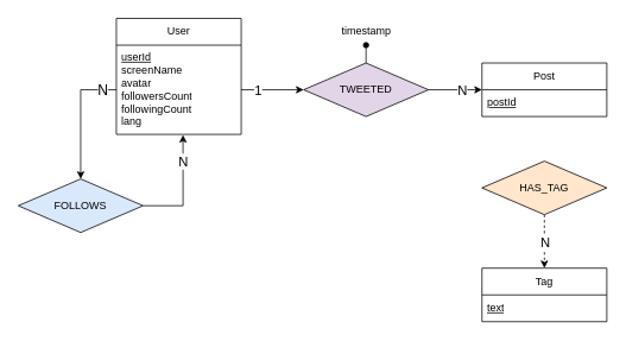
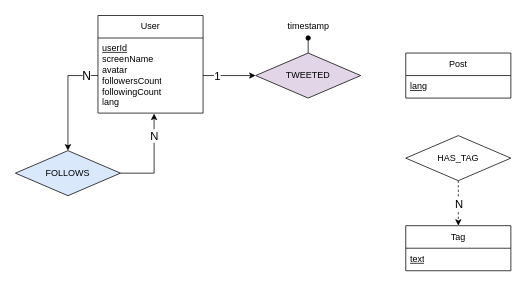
  <mxCell id="0" />
  <mxCell id="1" parent="0" />
  <mxCell id="2" value="User" style="swimlane;fontStyle=0;childLayout=stackLayout;horizontal=1;startSize=30;horizontalStack=0;resizeParent=1;resizeParentMax=0;resizeLast=0;collapsible=1;marginBottom=0;whiteSpace=wrap;html=1;" vertex="1" parent="1"><mxGeometry x="130" y="20" width="140" height="130" as="geometry" /></mxCell>
  <mxCell id="3" value="&lt;u&gt;userId&lt;/u&gt;&lt;br&gt;screenName&lt;br&gt;avatar&lt;br&gt;followersCount&lt;br&gt;followingCount&lt;br&gt;lang" style="text;strokeColor=none;fillColor=none;align=left;verticalAlign=middle;spacingLeft=4;spacingRight=4;overflow=hidden;points=[[0,0.5],[1,0.5]];portConstraint=eastwest;rotatable=0;whiteSpace=wrap;html=1;" vertex="1" parent="2"><mxGeometry y="30" width="140" height="100" as="geometry" /></mxCell>
  <mxCell id="4" style="edgeStyle=orthogonalEdgeStyle;rounded=0;orthogonalLoop=1;jettySize=auto;html=1;exitX=1;exitY=0.5;exitDx=0;exitDy=0;entryX=0.534;entryY=1.006;entryDx=0;entryDy=0;entryPerimeter=0;" edge="1" parent="1" source="6" target="3"><mxGeometry relative="1" as="geometry" /></mxCell>
  <mxCell id="5" value="&lt;font style=&quot;font-size: 15px;&quot;&gt;N&lt;/font&gt;" style="edgeLabel;html=1;align=center;verticalAlign=middle;resizable=0;points=[];" vertex="1" connectable="0" parent="4"><mxGeometry x="0.732" relative="1" as="geometry"><mxPoint y="13" as="offset" /></mxGeometry></mxCell>
  <mxCell id="6" value="FOLLOWS" style="rhombus;whiteSpace=wrap;html=1;fillColor=#dae8fc;" vertex="1" parent="1"><mxGeometry x="20" y="200" width="140" height="60" as="geometry" /></mxCell>
- <mxCell id="7" style="edgeStyle=orthogonalEdgeStyle;rounded=0;orthogonalLoop=1;jettySize=auto;html=1;exitX=1;exitY=0.5;exitDx=0;exitDy=0;entryX=0;entryY=0.5;entryDx=0;entryDy=0;" edge="1" parent="1" source="10" target="16"><mxGeometry relative="1" as="geometry" /></mxCell>
- <mxCell id="8" value="&lt;font style=&quot;font-size: 15px;&quot;&gt;N&lt;/font&gt;" style="edgeLabel;html=1;align=center;verticalAlign=middle;resizable=0;points=[];" vertex="1" connectable="0" parent="7"><mxGeometry x="0.395" relative="1" as="geometry"><mxPoint x="-5" as="offset" /></mxGeometry></mxCell>
  <mxCell id="9" style="edgeStyle=orthogonalEdgeStyle;rounded=0;orthogonalLoop=1;jettySize=auto;html=1;exitX=0.5;exitY=0;exitDx=0;exitDy=0;endArrow=oval;endFill=1;" edge="1" parent="1" source="10"><mxGeometry relative="1" as="geometry"><mxPoint x="410" y="50" as="targetPoint" /></mxGeometry></mxCell>
  <mxCell id="10" value="TWEETED" style="rhombus;whiteSpace=wrap;html=1;fillColor=#e1d5e7;" vertex="1" parent="1"><mxGeometry x="340" y="70" width="140" height="60" as="geometry" /></mxCell>
  <mxCell id="11" style="edgeStyle=orthogonalEdgeStyle;rounded=0;orthogonalLoop=1;jettySize=auto;html=1;exitX=0.5;exitY=1;exitDx=0;exitDy=0;entryX=0.5;entryY=0;entryDx=0;entryDy=0;dashed=1;" edge="1" parent="1" source="13" target="14"><mxGeometry relative="1" as="geometry" /></mxCell>
  <mxCell id="12" value="&lt;font style=&quot;font-size: 15px;&quot;&gt;N&lt;/font&gt;" style="edgeLabel;html=1;align=center;verticalAlign=middle;resizable=0;points=[];" vertex="1" connectable="0" parent="11"><mxGeometry x="0.383" relative="1" as="geometry"><mxPoint y="-11" as="offset" /></mxGeometry></mxCell>
- <mxCell id="13" value="HAS_TAG" style="rhombus;whiteSpace=wrap;html=1;fillColor=#ffe6cc;" vertex="1" parent="1"><mxGeometry x="540" y="180" width="140" height="60" as="geometry" /></mxCell>
+ <mxCell id="13" value="HAS_TAG" style="rhombus;whiteSpace=wrap;html=1;" vertex="1" parent="1"><mxGeometry x="540" y="180" width="140" height="60" as="geometry" /></mxCell>
  <mxCell id="14" value="Tag" style="swimlane;fontStyle=0;childLayout=stackLayout;horizontal=1;startSize=30;horizontalStack=0;resizeParent=1;resizeParentMax=0;resizeLast=0;collapsible=1;marginBottom=0;whiteSpace=wrap;html=1;" vertex="1" parent="1"><mxGeometry x="540" y="300" width="140" height="60" as="geometry" /></mxCell>
  <mxCell id="15" value="&lt;u&gt;text&lt;/u&gt;" style="text;strokeColor=none;fillColor=none;align=left;verticalAlign=middle;spacingLeft=4;spacingRight=4;overflow=hidden;points=[[0,0.5],[1,0.5]];portConstraint=eastwest;rotatable=0;whiteSpace=wrap;html=1;" vertex="1" parent="14"><mxGeometry y="30" width="140" height="30" as="geometry" /></mxCell>
  <mxCell id="16" value="Post" style="swimlane;fontStyle=0;childLayout=stackLayout;horizontal=1;startSize=30;horizontalStack=0;resizeParent=1;resizeParentMax=0;resizeLast=0;collapsible=1;marginBottom=0;whiteSpace=wrap;html=1;" vertex="1" parent="1"><mxGeometry x="540" y="70" width="140" height="60" as="geometry" /></mxCell>
- <mxCell id="17" value="&lt;u&gt;postId&lt;/u&gt;" style="text;strokeColor=none;fillColor=none;align=left;verticalAlign=middle;spacingLeft=4;spacingRight=4;overflow=hidden;points=[[0,0.5],[1,0.5]];portConstraint=eastwest;rotatable=0;whiteSpace=wrap;html=1;" vertex="1" parent="16"><mxGeometry y="30" width="140" height="30" as="geometry" /></mxCell>
+ <mxCell id="17" value="&lt;u&gt;lang&lt;/u&gt;" style="text;strokeColor=none;fillColor=none;align=left;verticalAlign=middle;spacingLeft=4;spacingRight=4;overflow=hidden;points=[[0,0.5],[1,0.5]];portConstraint=eastwest;rotatable=0;whiteSpace=wrap;html=1;" vertex="1" parent="16"><mxGeometry y="30" width="140" height="30" as="geometry" /></mxCell>
  <mxCell id="18" style="edgeStyle=orthogonalEdgeStyle;rounded=0;orthogonalLoop=1;jettySize=auto;html=1;exitX=1;exitY=0.5;exitDx=0;exitDy=0;entryX=0;entryY=0.5;entryDx=0;entryDy=0;" edge="1" parent="1" source="3" target="10"><mxGeometry relative="1" as="geometry" /></mxCell>
  <mxCell id="19" value="&lt;font style=&quot;font-size: 15px;&quot;&gt;1&lt;/font&gt;" style="edgeLabel;html=1;align=center;verticalAlign=middle;resizable=0;points=[];" vertex="1" connectable="0" parent="18"><mxGeometry x="-0.61" relative="1" as="geometry"><mxPoint x="4" as="offset" /></mxGeometry></mxCell>
  <mxCell id="20" style="edgeStyle=orthogonalEdgeStyle;rounded=0;orthogonalLoop=1;jettySize=auto;html=1;exitX=0;exitY=0.5;exitDx=0;exitDy=0;" edge="1" parent="1" source="3" target="6"><mxGeometry relative="1" as="geometry" /></mxCell>
  <mxCell id="21" value="&lt;font style=&quot;font-size: 16px;&quot;&gt;N&lt;/font&gt;" style="edgeLabel;html=1;align=center;verticalAlign=middle;resizable=0;points=[];" vertex="1" connectable="0" parent="20"><mxGeometry x="-0.768" relative="1" as="geometry"><mxPoint as="offset" /></mxGeometry></mxCell>
  <mxCell id="22" value="timestamp" style="text;html=1;align=center;verticalAlign=middle;resizable=0;points=[];autosize=1;strokeColor=none;fillColor=none;" vertex="1" parent="1"><mxGeometry x="370" y="20" width="80" height="30" as="geometry" /></mxCell>
